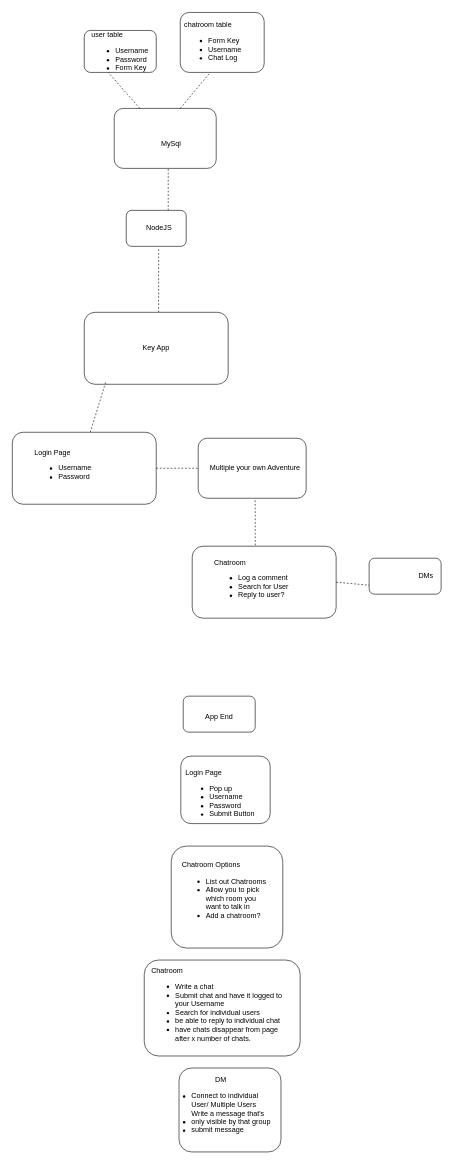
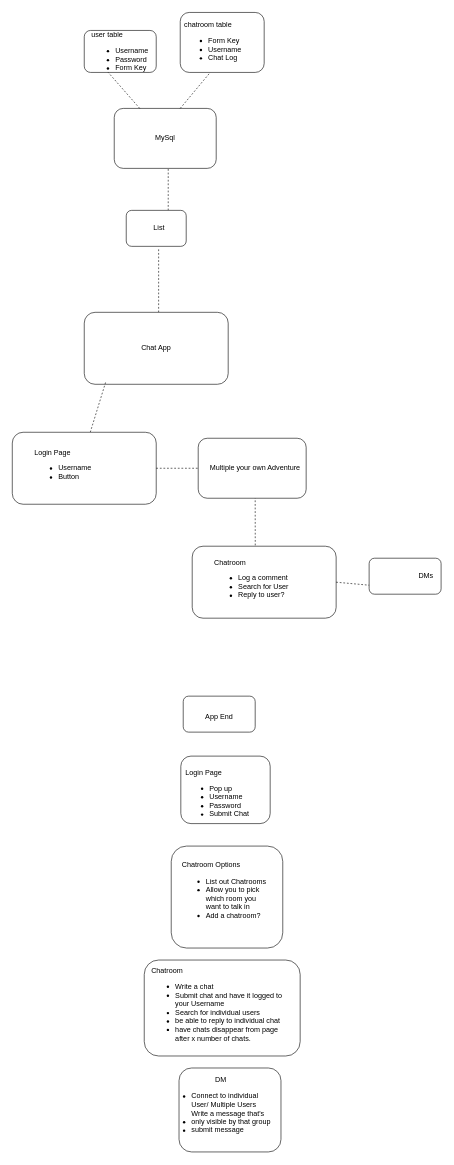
  <mxCell id="0" />
  <mxCell id="1" parent="0" />
  <mxCell id="2" value="" style="rounded=1;whiteSpace=wrap;html=1;" parent="1" vertex="1"><mxGeometry x="190" y="180" width="170" height="100" as="geometry" /></mxCell>
- <mxCell id="3" value="MySql" style="text;html=1;strokeColor=none;fillColor=none;align=center;verticalAlign=middle;whiteSpace=wrap;rounded=0;" parent="1" vertex="1"><mxGeometry x="230" y="215" width="110" height="50" as="geometry" /></mxCell>
+ <mxCell id="3" value="MySql" style="text;html=1;strokeColor=none;fillColor=none;align=center;verticalAlign=middle;whiteSpace=wrap;rounded=0;" parent="1" vertex="1"><mxGeometry x="220" y="205" width="110" height="50" as="geometry" /></mxCell>
  <mxCell id="4" value="" style="rounded=1;whiteSpace=wrap;html=1;" parent="1" vertex="1"><mxGeometry x="140" y="50" width="120" height="70" as="geometry" /></mxCell>
  <mxCell id="5" value="user table&lt;br&gt;&lt;ul&gt;&lt;li&gt;Username&lt;/li&gt;&lt;li&gt;Password&lt;/li&gt;&lt;li&gt;Form Key&lt;/li&gt;&lt;/ul&gt;" style="text;html=1;strokeColor=none;fillColor=none;align=left;verticalAlign=middle;whiteSpace=wrap;rounded=0;" parent="1" vertex="1"><mxGeometry x="150" y="27.5" width="100" height="127.5" as="geometry" /></mxCell>
  <mxCell id="6" value="" style="rounded=1;whiteSpace=wrap;html=1;" parent="1" vertex="1"><mxGeometry x="300" y="20" width="140" height="100" as="geometry" /></mxCell>
  <mxCell id="7" value="chatroom table&lt;br&gt;&lt;ul&gt;&lt;li&gt;Form Key&lt;/li&gt;&lt;li&gt;Username&lt;/li&gt;&lt;li&gt;Chat Log&lt;/li&gt;&lt;/ul&gt;" style="text;html=1;strokeColor=none;fillColor=none;align=left;verticalAlign=middle;whiteSpace=wrap;rounded=0;rotation=0;" parent="1" vertex="1"><mxGeometry x="305" y="27.5" width="130" height="92.5" as="geometry" /></mxCell>
  <mxCell id="8" value="" style="endArrow=none;dashed=1;html=1;" parent="1" edge="1"><mxGeometry width="50" height="50" relative="1" as="geometry"><mxPoint x="300" y="180" as="sourcePoint" /><mxPoint x="350" y="120" as="targetPoint" /></mxGeometry></mxCell>
  <mxCell id="9" value="" style="endArrow=none;dashed=1;html=1;exitX=0.25;exitY=0;exitDx=0;exitDy=0;entryX=0.333;entryY=1;entryDx=0;entryDy=0;entryPerimeter=0;" parent="1" source="2" target="4" edge="1"><mxGeometry width="50" height="50" relative="1" as="geometry"><mxPoint x="180" y="180" as="sourcePoint" /><mxPoint x="230" y="130" as="targetPoint" /></mxGeometry></mxCell>
  <mxCell id="10" value="" style="endArrow=none;dashed=1;html=1;" parent="1" edge="1"><mxGeometry width="50" height="50" relative="1" as="geometry"><mxPoint x="280" y="350" as="sourcePoint" /><mxPoint x="280" y="280" as="targetPoint" /></mxGeometry></mxCell>
  <mxCell id="11" value="" style="rounded=1;whiteSpace=wrap;html=1;" parent="1" vertex="1"><mxGeometry x="210" y="350" width="100" height="60" as="geometry" /></mxCell>
- <mxCell id="12" value="NodeJS" style="text;html=1;strokeColor=none;fillColor=none;align=center;verticalAlign=middle;whiteSpace=wrap;rounded=0;" parent="1" vertex="1"><mxGeometry x="210" y="355" width="110" height="50" as="geometry" /></mxCell>
+ <mxCell id="12" value="List" style="text;html=1;strokeColor=none;fillColor=none;align=center;verticalAlign=middle;whiteSpace=wrap;rounded=0;" parent="1" vertex="1"><mxGeometry x="210" y="355" width="110" height="50" as="geometry" /></mxCell>
  <mxCell id="13" value="" style="endArrow=none;dashed=1;html=1;entryX=0.491;entryY=1.19;entryDx=0;entryDy=0;entryPerimeter=0;" parent="1" target="12" edge="1"><mxGeometry width="50" height="50" relative="1" as="geometry"><mxPoint x="264" y="520" as="sourcePoint" /><mxPoint x="390" y="510" as="targetPoint" /></mxGeometry></mxCell>
  <mxCell id="14" value="" style="rounded=1;whiteSpace=wrap;html=1;" parent="1" vertex="1"><mxGeometry x="140" y="520" width="240" height="120" as="geometry" /></mxCell>
- <mxCell id="15" value="Key App" style="text;html=1;strokeColor=none;fillColor=none;align=center;verticalAlign=middle;whiteSpace=wrap;rounded=0;" parent="1" vertex="1"><mxGeometry x="175" y="530" width="170" height="100" as="geometry" /></mxCell>
+ <mxCell id="15" value="Chat App" style="text;html=1;strokeColor=none;fillColor=none;align=center;verticalAlign=middle;whiteSpace=wrap;rounded=0;" parent="1" vertex="1"><mxGeometry x="175" y="530" width="170" height="100" as="geometry" /></mxCell>
  <mxCell id="16" value="" style="endArrow=none;dashed=1;html=1;entryX=0.003;entryY=1.07;entryDx=0;entryDy=0;entryPerimeter=0;" parent="1" target="15" edge="1"><mxGeometry width="50" height="50" relative="1" as="geometry"><mxPoint x="150" y="720" as="sourcePoint" /><mxPoint x="390" y="710" as="targetPoint" /></mxGeometry></mxCell>
  <mxCell id="17" value="" style="rounded=1;whiteSpace=wrap;html=1;" parent="1" vertex="1"><mxGeometry x="20" y="720" width="240" height="120" as="geometry" /></mxCell>
  <mxCell id="18" value="" style="rounded=1;whiteSpace=wrap;html=1;" parent="1" vertex="1"><mxGeometry x="320" y="910" width="240" height="120" as="geometry" /></mxCell>
- <mxCell id="19" value="Login Page&lt;br&gt;&lt;ul&gt;&lt;li&gt;Username&lt;/li&gt;&lt;li&gt;Password&lt;/li&gt;&lt;/ul&gt;" style="text;html=1;strokeColor=none;fillColor=none;align=left;verticalAlign=middle;whiteSpace=wrap;rounded=0;" parent="1" vertex="1"><mxGeometry x="55" y="730" width="170" height="100" as="geometry" /></mxCell>
+ <mxCell id="19" value="Login Page&lt;br&gt;&lt;ul&gt;&lt;li&gt;Username&lt;/li&gt;&lt;li&gt;Button&lt;/li&gt;&lt;/ul&gt;" style="text;html=1;strokeColor=none;fillColor=none;align=left;verticalAlign=middle;whiteSpace=wrap;rounded=0;" parent="1" vertex="1"><mxGeometry x="55" y="730" width="170" height="100" as="geometry" /></mxCell>
  <mxCell id="20" value="" style="endArrow=none;dashed=1;html=1;exitX=1;exitY=0.5;exitDx=0;exitDy=0;" parent="1" source="17" edge="1"><mxGeometry width="50" height="50" relative="1" as="geometry"><mxPoint x="340" y="730" as="sourcePoint" /><mxPoint x="330" y="780" as="targetPoint" /></mxGeometry></mxCell>
  <mxCell id="21" value="Chatroom&lt;br&gt;&lt;ul&gt;&lt;li&gt;Log a comment&lt;/li&gt;&lt;li&gt;Search for User&lt;/li&gt;&lt;li&gt;Reply to user?&lt;/li&gt;&lt;/ul&gt;" style="text;html=1;strokeColor=none;fillColor=none;align=left;verticalAlign=middle;whiteSpace=wrap;rounded=0;" parent="1" vertex="1"><mxGeometry x="355" y="920" width="170" height="100" as="geometry" /></mxCell>
  <mxCell id="22" value="" style="rounded=1;whiteSpace=wrap;html=1;" parent="1" vertex="1"><mxGeometry x="305" y="1160" width="120" height="60" as="geometry" /></mxCell>
  <mxCell id="23" value="App End" style="text;html=1;strokeColor=none;fillColor=none;align=center;verticalAlign=middle;whiteSpace=wrap;rounded=0;" parent="1" vertex="1"><mxGeometry x="335" y="1175" width="60" height="40" as="geometry" /></mxCell>
  <mxCell id="24" value="" style="rounded=1;whiteSpace=wrap;html=1;" parent="1" vertex="1"><mxGeometry x="330" y="730" width="180" height="100" as="geometry" /></mxCell>
  <mxCell id="25" value="Multiple your own Adventure" style="text;html=1;strokeColor=none;fillColor=none;align=center;verticalAlign=middle;whiteSpace=wrap;rounded=0;" parent="1" vertex="1"><mxGeometry x="340" y="730" width="170" height="100" as="geometry" /></mxCell>
  <mxCell id="26" value="" style="endArrow=none;dashed=1;html=1;entryX=0.5;entryY=1;entryDx=0;entryDy=0;exitX=0.438;exitY=-0.012;exitDx=0;exitDy=0;exitPerimeter=0;" parent="1" source="18" target="25" edge="1"><mxGeometry width="50" height="50" relative="1" as="geometry"><mxPoint x="380" y="790" as="sourcePoint" /><mxPoint x="430" y="740" as="targetPoint" /></mxGeometry></mxCell>
  <mxCell id="27" value="" style="rounded=1;whiteSpace=wrap;html=1;" parent="1" vertex="1"><mxGeometry x="615" y="930" width="120" height="60" as="geometry" /></mxCell>
  <mxCell id="28" value="DMs" style="text;html=1;strokeColor=none;fillColor=none;align=center;verticalAlign=middle;whiteSpace=wrap;rounded=0;" parent="1" vertex="1"><mxGeometry x="690" y="950" width="40" height="20" as="geometry" /></mxCell>
  <mxCell id="29" value="" style="endArrow=none;dashed=1;html=1;entryX=0;entryY=0.75;entryDx=0;entryDy=0;exitX=1;exitY=0.5;exitDx=0;exitDy=0;" parent="1" source="18" target="27" edge="1"><mxGeometry width="50" height="50" relative="1" as="geometry"><mxPoint x="380" y="890" as="sourcePoint" /><mxPoint x="430" y="840" as="targetPoint" /></mxGeometry></mxCell>
  <mxCell id="30" value="" style="rounded=1;whiteSpace=wrap;html=1;" parent="1" vertex="1"><mxGeometry x="301" y="1260" width="149" height="112.5" as="geometry" /></mxCell>
- <mxCell id="31" value="Login Page&lt;br&gt;&lt;ul&gt;&lt;li&gt;Pop up&lt;/li&gt;&lt;li&gt;Username&lt;/li&gt;&lt;li&gt;Password&lt;/li&gt;&lt;li&gt;Submit Button&lt;/li&gt;&lt;/ul&gt;" style="text;html=1;strokeColor=none;fillColor=none;align=left;verticalAlign=middle;whiteSpace=wrap;rounded=0;" parent="1" vertex="1"><mxGeometry x="307" y="1290" width="154" height="75" as="geometry" /></mxCell>
+ <mxCell id="31" value="Login Page&lt;br&gt;&lt;ul&gt;&lt;li&gt;Pop up&lt;/li&gt;&lt;li&gt;Username&lt;/li&gt;&lt;li&gt;Password&lt;/li&gt;&lt;li&gt;Submit Chat&lt;/li&gt;&lt;/ul&gt;" style="text;html=1;strokeColor=none;fillColor=none;align=left;verticalAlign=middle;whiteSpace=wrap;rounded=0;" parent="1" vertex="1"><mxGeometry x="307" y="1290" width="154" height="75" as="geometry" /></mxCell>
  <mxCell id="32" value="" style="rounded=1;whiteSpace=wrap;html=1;" parent="1" vertex="1"><mxGeometry x="285" y="1410" width="186" height="170" as="geometry" /></mxCell>
  <mxCell id="33" value="Chatroom Options&lt;br&gt;&lt;ul&gt;&lt;li&gt;List out Chatrooms&lt;/li&gt;&lt;li&gt;Allow you to pick which room you want to talk in&lt;/li&gt;&lt;li&gt;Add a chatroom?&lt;/li&gt;&lt;/ul&gt;" style="text;html=1;strokeColor=none;fillColor=none;align=left;verticalAlign=middle;whiteSpace=wrap;rounded=0;" parent="1" vertex="1"><mxGeometry x="301" y="1450" width="144" height="80" as="geometry" /></mxCell>
  <mxCell id="34" value="" style="rounded=1;whiteSpace=wrap;html=1;" parent="1" vertex="1"><mxGeometry x="240" y="1600" width="260" height="160" as="geometry" /></mxCell>
  <mxCell id="35" value="Chatroom&lt;br&gt;&lt;ul&gt;&lt;li&gt;Write a chat&lt;/li&gt;&lt;li&gt;Submit chat and have it logged to your Username&lt;/li&gt;&lt;li&gt;Search for individual users&lt;/li&gt;&lt;li&gt;be able to reply to individual chat&lt;/li&gt;&lt;li&gt;have chats disappear from page after x number of chats.&lt;/li&gt;&lt;/ul&gt;" style="text;html=1;strokeColor=none;fillColor=none;align=left;verticalAlign=middle;whiteSpace=wrap;rounded=0;" parent="1" vertex="1"><mxGeometry x="250" y="1632.5" width="240" height="95" as="geometry" /></mxCell>
  <mxCell id="36" value="" style="rounded=1;whiteSpace=wrap;html=1;" parent="1" vertex="1"><mxGeometry x="298" y="1780" width="170" height="140" as="geometry" /></mxCell>
  <mxCell id="37" value="DM&lt;br&gt;&lt;div style=&quot;text-align: left&quot;&gt;&lt;ul&gt;&lt;li&gt;&lt;span&gt;Connect to individual User/ Multiple Users&lt;/span&gt;&lt;/li&gt;&lt;li&gt;&lt;span&gt;&lt;div style=&quot;text-align: left&quot;&gt;&lt;span&gt;Write a message that's only visible by that group&lt;/span&gt;&lt;/div&gt;&lt;/span&gt;&lt;/li&gt;&lt;li&gt;&lt;span&gt;&lt;div style=&quot;text-align: left&quot;&gt;&lt;span&gt;submit message&lt;/span&gt;&lt;/div&gt;&lt;/span&gt;&lt;/li&gt;&lt;/ul&gt;&lt;/div&gt;" style="text;html=1;strokeColor=none;fillColor=none;align=center;verticalAlign=middle;whiteSpace=wrap;rounded=0;" parent="1" vertex="1"><mxGeometry x="278" y="1795" width="180" height="105" as="geometry" /></mxCell>
